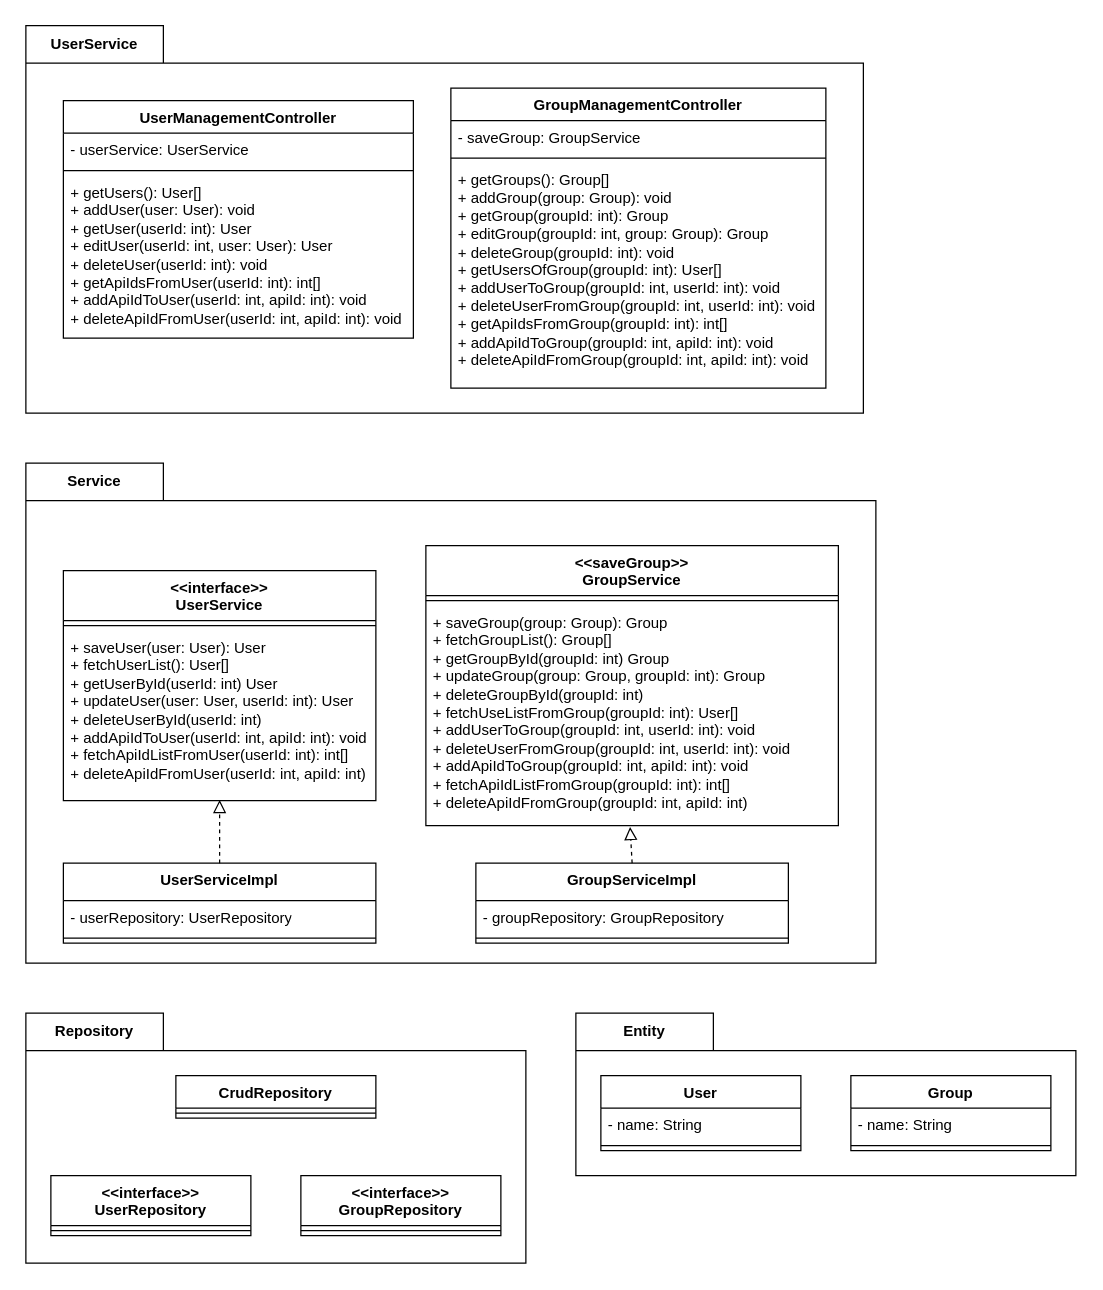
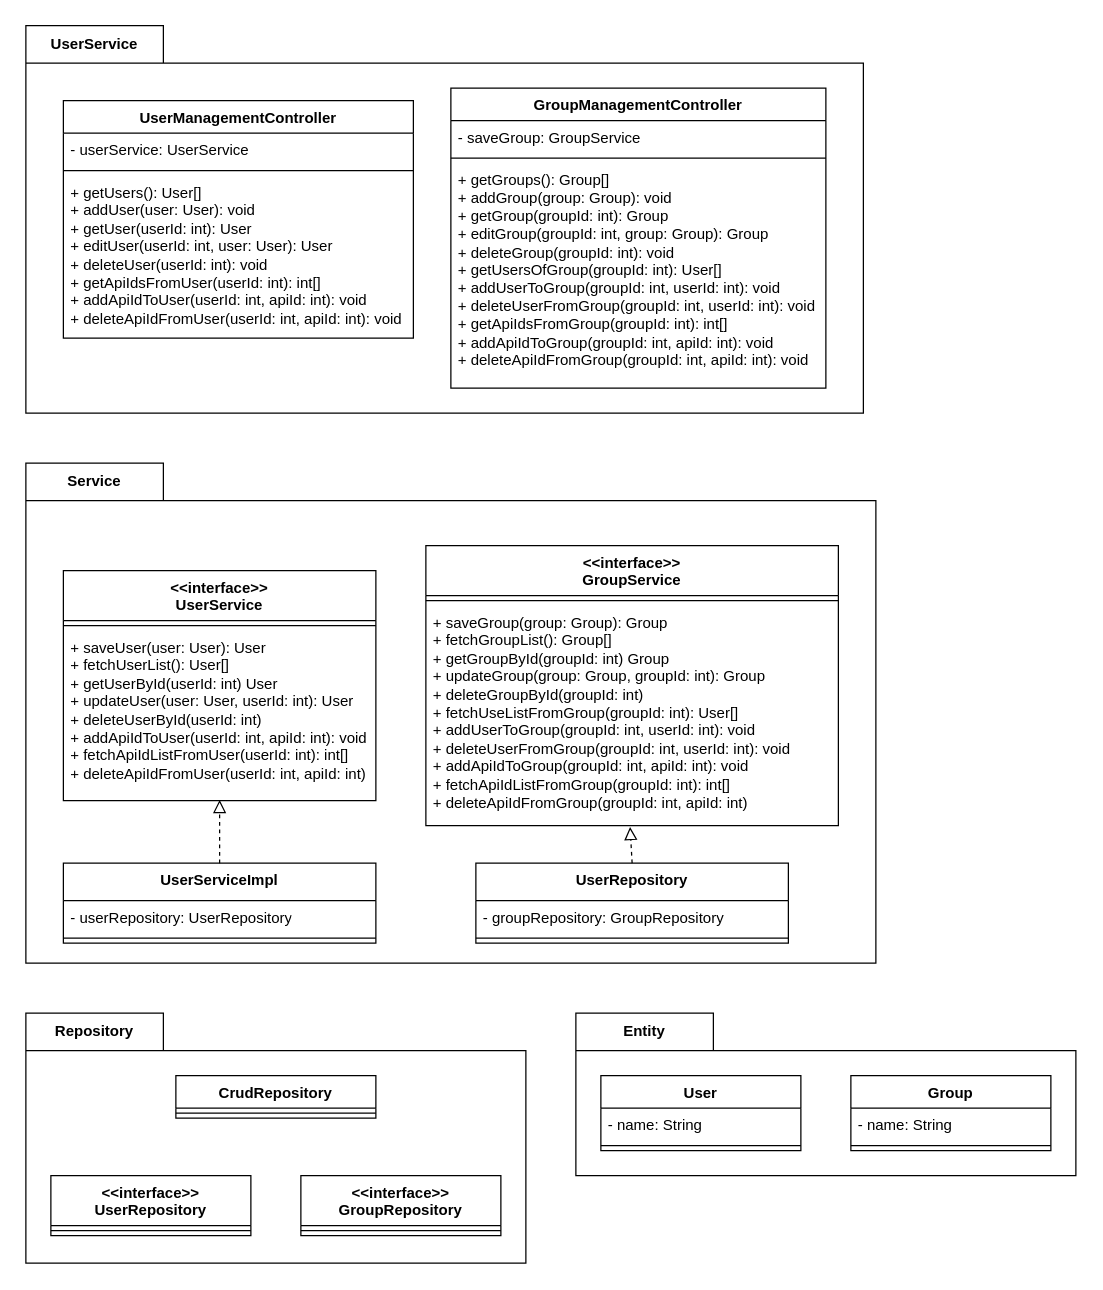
  <mxCell id="0" />
  <mxCell id="1" parent="0" />
  <mxCell id="2" value="UserService" style="shape=folder;fontStyle=1;tabWidth=110;tabHeight=30;tabPosition=left;html=1;boundedLbl=1;labelInHeader=1;container=1;collapsible=0;whiteSpace=wrap;" vertex="1" parent="1"><mxGeometry x="20" y="20" width="670" height="310" as="geometry" /></mxCell>
  <mxCell id="3" value="" style="html=1;strokeColor=none;resizeWidth=1;resizeHeight=1;fillColor=none;part=1;connectable=0;allowArrows=0;deletable=0;whiteSpace=wrap;" vertex="1" parent="2"><mxGeometry width="670" height="217" relative="1" as="geometry"><mxPoint y="30" as="offset" /></mxGeometry></mxCell>
  <mxCell id="4" value="UserManagementController" style="swimlane;fontStyle=1;align=center;verticalAlign=top;childLayout=stackLayout;horizontal=1;startSize=26;horizontalStack=0;resizeParent=1;resizeParentMax=0;resizeLast=0;collapsible=1;marginBottom=0;whiteSpace=wrap;html=1;" vertex="1" parent="2"><mxGeometry x="30" y="60" width="280" height="190" as="geometry" /></mxCell>
  <mxCell id="5" value="- userService: UserService" style="text;strokeColor=none;fillColor=none;align=left;verticalAlign=top;spacingLeft=4;spacingRight=4;overflow=hidden;rotatable=0;points=[[0,0.5],[1,0.5]];portConstraint=eastwest;whiteSpace=wrap;html=1;" vertex="1" parent="4"><mxGeometry y="26" width="280" height="26" as="geometry" /></mxCell>
  <mxCell id="6" value="" style="line;strokeWidth=1;fillColor=none;align=left;verticalAlign=middle;spacingTop=-1;spacingLeft=3;spacingRight=3;rotatable=0;labelPosition=right;points=[];portConstraint=eastwest;strokeColor=inherit;" vertex="1" parent="4"><mxGeometry y="52" width="280" height="8" as="geometry" /></mxCell>
  <mxCell id="7" value="+ getUsers(): User[]&lt;br&gt;+ addUser(user: User): void&lt;div&gt;+ getUser(userId: int): User&lt;br&gt;+ editUser(userId: int, user: User): User&lt;/div&gt;&lt;div&gt;+ deleteUser(userId: int): void&lt;/div&gt;&lt;div&gt;+ getApiIdsFromUser(userId: int): int[]&lt;/div&gt;&lt;div&gt;+ addApiIdToUser(userId: int, apiId: int): void&lt;/div&gt;&lt;div&gt;+ deleteApiIdFromUser(userId: int, apiId: int): void&lt;/div&gt;" style="text;strokeColor=none;fillColor=none;align=left;verticalAlign=top;spacingLeft=4;spacingRight=4;overflow=hidden;rotatable=0;points=[[0,0.5],[1,0.5]];portConstraint=eastwest;whiteSpace=wrap;html=1;" vertex="1" parent="4"><mxGeometry y="60" width="280" height="130" as="geometry" /></mxCell>
  <mxCell id="8" value="GroupManagementController" style="swimlane;fontStyle=1;align=center;verticalAlign=top;childLayout=stackLayout;horizontal=1;startSize=26;horizontalStack=0;resizeParent=1;resizeParentMax=0;resizeLast=0;collapsible=1;marginBottom=0;whiteSpace=wrap;html=1;" vertex="1" parent="2"><mxGeometry x="340" y="50" width="300" height="240" as="geometry" /></mxCell>
  <mxCell id="9" value="- saveGroup: GroupService" style="text;strokeColor=none;fillColor=none;align=left;verticalAlign=top;spacingLeft=4;spacingRight=4;overflow=hidden;rotatable=0;points=[[0,0.5],[1,0.5]];portConstraint=eastwest;whiteSpace=wrap;html=1;" vertex="1" parent="8"><mxGeometry y="26" width="300" height="26" as="geometry" /></mxCell>
  <mxCell id="10" value="" style="line;strokeWidth=1;fillColor=none;align=left;verticalAlign=middle;spacingTop=-1;spacingLeft=3;spacingRight=3;rotatable=0;labelPosition=right;points=[];portConstraint=eastwest;strokeColor=inherit;" vertex="1" parent="8"><mxGeometry y="52" width="300" height="8" as="geometry" /></mxCell>
  <mxCell id="11" value="+ getGroups(): Group[]&lt;br&gt;+ addGroup(group: Group): void&lt;div&gt;+ getGroup(groupId: int): Group&lt;br&gt;+ editGroup(groupId: int, group: Group): Group&lt;/div&gt;&lt;div&gt;+ deleteGroup(groupId: int): void&lt;br&gt;+ getUsersOfGroup(groupId: int): User[]&lt;/div&gt;&lt;div&gt;+ addUserToGroup(groupId: int, userId: int): void&lt;/div&gt;&lt;div&gt;+ deleteUserFromGroup(groupId: int, userId: int): void&lt;/div&gt;&lt;div&gt;+ getApiIdsFromGroup(groupId: int): int[]&lt;/div&gt;&lt;div&gt;+ addApiIdToGroup(groupId: int, apiId: int): void&lt;/div&gt;&lt;div&gt;+ deleteApiIdFromGroup(groupId: int, apiId: int): void&lt;/div&gt;" style="text;strokeColor=none;fillColor=none;align=left;verticalAlign=top;spacingLeft=4;spacingRight=4;overflow=hidden;rotatable=0;points=[[0,0.5],[1,0.5]];portConstraint=eastwest;whiteSpace=wrap;html=1;" vertex="1" parent="8"><mxGeometry y="60" width="300" height="180" as="geometry" /></mxCell>
  <mxCell id="12" value="Entity" style="shape=folder;fontStyle=1;tabWidth=110;tabHeight=30;tabPosition=left;html=1;boundedLbl=1;labelInHeader=1;container=1;collapsible=0;whiteSpace=wrap;" vertex="1" parent="1"><mxGeometry x="460" y="810" width="400" height="130" as="geometry" /></mxCell>
  <mxCell id="13" value="" style="html=1;strokeColor=none;resizeWidth=1;resizeHeight=1;fillColor=none;part=1;connectable=0;allowArrows=0;deletable=0;whiteSpace=wrap;" vertex="1" parent="12"><mxGeometry width="400" height="91" relative="1" as="geometry"><mxPoint y="30" as="offset" /></mxGeometry></mxCell>
  <mxCell id="14" value="User" style="swimlane;fontStyle=1;align=center;verticalAlign=top;childLayout=stackLayout;horizontal=1;startSize=26;horizontalStack=0;resizeParent=1;resizeParentMax=0;resizeLast=0;collapsible=1;marginBottom=0;whiteSpace=wrap;html=1;" vertex="1" parent="12"><mxGeometry x="20" y="50" width="160" height="60" as="geometry" /></mxCell>
  <mxCell id="15" value="- name: String" style="text;strokeColor=none;fillColor=none;align=left;verticalAlign=top;spacingLeft=4;spacingRight=4;overflow=hidden;rotatable=0;points=[[0,0.5],[1,0.5]];portConstraint=eastwest;whiteSpace=wrap;html=1;" vertex="1" parent="14"><mxGeometry y="26" width="160" height="26" as="geometry" /></mxCell>
  <mxCell id="16" value="" style="line;strokeWidth=1;fillColor=none;align=left;verticalAlign=middle;spacingTop=-1;spacingLeft=3;spacingRight=3;rotatable=0;labelPosition=right;points=[];portConstraint=eastwest;strokeColor=inherit;" vertex="1" parent="14"><mxGeometry y="52" width="160" height="8" as="geometry" /></mxCell>
  <mxCell id="17" value="Group" style="swimlane;fontStyle=1;align=center;verticalAlign=top;childLayout=stackLayout;horizontal=1;startSize=26;horizontalStack=0;resizeParent=1;resizeParentMax=0;resizeLast=0;collapsible=1;marginBottom=0;whiteSpace=wrap;html=1;" vertex="1" parent="12"><mxGeometry x="220" y="50" width="160" height="60" as="geometry" /></mxCell>
  <mxCell id="18" value="- name: String" style="text;strokeColor=none;fillColor=none;align=left;verticalAlign=top;spacingLeft=4;spacingRight=4;overflow=hidden;rotatable=0;points=[[0,0.5],[1,0.5]];portConstraint=eastwest;whiteSpace=wrap;html=1;" vertex="1" parent="17"><mxGeometry y="26" width="160" height="26" as="geometry" /></mxCell>
  <mxCell id="19" value="" style="line;strokeWidth=1;fillColor=none;align=left;verticalAlign=middle;spacingTop=-1;spacingLeft=3;spacingRight=3;rotatable=0;labelPosition=right;points=[];portConstraint=eastwest;strokeColor=inherit;" vertex="1" parent="17"><mxGeometry y="52" width="160" height="8" as="geometry" /></mxCell>
  <mxCell id="20" value="Repository" style="shape=folder;fontStyle=1;tabWidth=110;tabHeight=30;tabPosition=left;html=1;boundedLbl=1;labelInHeader=1;container=1;collapsible=0;whiteSpace=wrap;" vertex="1" parent="1"><mxGeometry x="20" y="810" width="400" height="200" as="geometry" /></mxCell>
  <mxCell id="21" value="" style="html=1;strokeColor=none;resizeWidth=1;resizeHeight=1;fillColor=none;part=1;connectable=0;allowArrows=0;deletable=0;whiteSpace=wrap;" vertex="1" parent="20"><mxGeometry width="400" height="140" relative="1" as="geometry"><mxPoint y="30" as="offset" /></mxGeometry></mxCell>
  <mxCell id="22" value="&amp;lt;&amp;lt;interface&amp;gt;&amp;gt;&lt;br&gt;UserRepository" style="swimlane;fontStyle=1;align=center;verticalAlign=top;childLayout=stackLayout;horizontal=1;startSize=40;horizontalStack=0;resizeParent=1;resizeParentMax=0;resizeLast=0;collapsible=1;marginBottom=0;whiteSpace=wrap;html=1;" vertex="1" parent="20"><mxGeometry x="20" y="130" width="160" height="48" as="geometry" /></mxCell>
  <mxCell id="23" value="" style="line;strokeWidth=1;fillColor=none;align=left;verticalAlign=middle;spacingTop=-1;spacingLeft=3;spacingRight=3;rotatable=0;labelPosition=right;points=[];portConstraint=eastwest;strokeColor=inherit;" vertex="1" parent="22"><mxGeometry y="40" width="160" height="8" as="geometry" /></mxCell>
  <mxCell id="24" value="&amp;lt;&amp;lt;interface&amp;gt;&amp;gt;&lt;br&gt;GroupRepository" style="swimlane;fontStyle=1;align=center;verticalAlign=top;childLayout=stackLayout;horizontal=1;startSize=40;horizontalStack=0;resizeParent=1;resizeParentMax=0;resizeLast=0;collapsible=1;marginBottom=0;whiteSpace=wrap;html=1;" vertex="1" parent="20"><mxGeometry x="220" y="130" width="160" height="48" as="geometry" /></mxCell>
  <mxCell id="25" value="" style="line;strokeWidth=1;fillColor=none;align=left;verticalAlign=middle;spacingTop=-1;spacingLeft=3;spacingRight=3;rotatable=0;labelPosition=right;points=[];portConstraint=eastwest;strokeColor=inherit;" vertex="1" parent="24"><mxGeometry y="40" width="160" height="8" as="geometry" /></mxCell>
  <mxCell id="26" value="CrudRepository" style="swimlane;fontStyle=1;align=center;verticalAlign=top;childLayout=stackLayout;horizontal=1;startSize=26;horizontalStack=0;resizeParent=1;resizeParentMax=0;resizeLast=0;collapsible=1;marginBottom=0;whiteSpace=wrap;html=1;" vertex="1" parent="20"><mxGeometry x="120" y="50" width="160" height="34" as="geometry" /></mxCell>
  <mxCell id="27" value="" style="line;strokeWidth=1;fillColor=none;align=left;verticalAlign=middle;spacingTop=-1;spacingLeft=3;spacingRight=3;rotatable=0;labelPosition=right;points=[];portConstraint=eastwest;strokeColor=inherit;" vertex="1" parent="26"><mxGeometry y="26" width="160" height="8" as="geometry" /></mxCell>
  <mxCell id="28" value="Service" style="shape=folder;fontStyle=1;tabWidth=110;tabHeight=30;tabPosition=left;html=1;boundedLbl=1;labelInHeader=1;container=1;collapsible=0;whiteSpace=wrap;" vertex="1" parent="1"><mxGeometry x="20" y="370" width="680" height="400" as="geometry" /></mxCell>
  <mxCell id="29" value="" style="html=1;strokeColor=none;resizeWidth=1;resizeHeight=1;fillColor=none;part=1;connectable=0;allowArrows=0;deletable=0;whiteSpace=wrap;" vertex="1" parent="28"><mxGeometry width="680" height="280" relative="1" as="geometry"><mxPoint y="30" as="offset" /></mxGeometry></mxCell>
  <mxCell id="30" value="&amp;lt;&amp;lt;interface&amp;gt;&amp;gt;&lt;div&gt;UserService&lt;/div&gt;" style="swimlane;fontStyle=1;align=center;verticalAlign=top;childLayout=stackLayout;horizontal=1;startSize=40;horizontalStack=0;resizeParent=1;resizeParentMax=0;resizeLast=0;collapsible=1;marginBottom=0;whiteSpace=wrap;html=1;" vertex="1" parent="28"><mxGeometry x="30" y="86" width="250" height="184" as="geometry" /></mxCell>
  <mxCell id="31" value="" style="line;strokeWidth=1;fillColor=none;align=left;verticalAlign=middle;spacingTop=-1;spacingLeft=3;spacingRight=3;rotatable=0;labelPosition=right;points=[];portConstraint=eastwest;strokeColor=inherit;" vertex="1" parent="30"><mxGeometry y="40" width="250" height="8" as="geometry" /></mxCell>
  <mxCell id="32" value="+ saveUser(user: User): User&lt;br&gt;+ fetchUserList(): User[]&lt;div&gt;+ getUserById(userId: int) User&lt;br&gt;&lt;div&gt;+ updateUser(user: User, userId: int): User&lt;br&gt;+ deleteUserById(userId: int)&lt;/div&gt;&lt;/div&gt;&lt;div&gt;+ addApiIdToUser(userId: int, apiId: int): void&lt;br&gt;+ fetchApiIdListFromUser(userId: int): int[]&lt;/div&gt;&lt;div&gt;+ deleteApiIdFromUser(userId: int, apiId: int)&lt;/div&gt;" style="text;strokeColor=none;fillColor=none;align=left;verticalAlign=top;spacingLeft=4;spacingRight=4;overflow=hidden;rotatable=0;points=[[0,0.5],[1,0.5]];portConstraint=eastwest;whiteSpace=wrap;html=1;" vertex="1" parent="30"><mxGeometry y="48" width="250" height="136" as="geometry" /></mxCell>
- <mxCell id="33" value="&amp;lt;&amp;lt;saveGroup&amp;gt;&amp;gt;&lt;div&gt;GroupService&lt;/div&gt;" style="swimlane;fontStyle=1;align=center;verticalAlign=top;childLayout=stackLayout;horizontal=1;startSize=40;horizontalStack=0;resizeParent=1;resizeParentMax=0;resizeLast=0;collapsible=1;marginBottom=0;whiteSpace=wrap;html=1;" vertex="1" parent="28"><mxGeometry x="320" y="66" width="330" height="224" as="geometry" /></mxCell>
+ <mxCell id="33" value="&amp;lt;&amp;lt;interface&amp;gt;&amp;gt;&lt;div&gt;GroupService&lt;/div&gt;" style="swimlane;fontStyle=1;align=center;verticalAlign=top;childLayout=stackLayout;horizontal=1;startSize=40;horizontalStack=0;resizeParent=1;resizeParentMax=0;resizeLast=0;collapsible=1;marginBottom=0;whiteSpace=wrap;html=1;" vertex="1" parent="28"><mxGeometry x="320" y="66" width="330" height="224" as="geometry" /></mxCell>
  <mxCell id="34" value="" style="line;strokeWidth=1;fillColor=none;align=left;verticalAlign=middle;spacingTop=-1;spacingLeft=3;spacingRight=3;rotatable=0;labelPosition=right;points=[];portConstraint=eastwest;strokeColor=inherit;" vertex="1" parent="33"><mxGeometry y="40" width="330" height="8" as="geometry" /></mxCell>
  <mxCell id="35" value="+ saveGroup(group: Group): Group&lt;br&gt;+ fetchGroupList(): Group[]&lt;div&gt;+ getGroupById(groupId: int) Group&lt;br&gt;&lt;div&gt;+ updateGroup(group: Group, groupId: int): Group&lt;br&gt;+ deleteGroupById(groupId: int)&lt;br&gt;&lt;div&gt;+ fetchUseListFromGroup(groupId: int): User[]&lt;/div&gt;&lt;div&gt;+ addUserToGroup(groupId: int, userId: int): void&lt;/div&gt;&lt;div&gt;+ deleteUserFromGroup(groupId: int, userId: int): void&lt;/div&gt;&lt;/div&gt;&lt;/div&gt;&lt;div&gt;+ addApiIdToGroup(groupId: int, apiId: int): void&lt;br&gt;+ fetchApiIdListFromGroup(groupId: int): int[]&lt;/div&gt;&lt;div&gt;+ deleteApiIdFromGroup(groupId: int, apiId: int)&lt;/div&gt;" style="text;strokeColor=none;fillColor=none;align=left;verticalAlign=top;spacingLeft=4;spacingRight=4;overflow=hidden;rotatable=0;points=[[0,0.5],[1,0.5]];portConstraint=eastwest;whiteSpace=wrap;html=1;" vertex="1" parent="33"><mxGeometry y="48" width="330" height="176" as="geometry" /></mxCell>
  <mxCell id="36" value="&lt;span style=&quot;background-color: transparent; color: light-dark(rgb(0, 0, 0), rgb(255, 255, 255));&quot;&gt;UserServiceImpl&lt;/span&gt;" style="swimlane;fontStyle=1;align=center;verticalAlign=top;childLayout=stackLayout;horizontal=1;startSize=30;horizontalStack=0;resizeParent=1;resizeParentMax=0;resizeLast=0;collapsible=1;marginBottom=0;whiteSpace=wrap;html=1;" vertex="1" parent="28"><mxGeometry x="30" y="320" width="250" height="64" as="geometry" /></mxCell>
  <mxCell id="37" value="- userRepository: UserRepository" style="text;strokeColor=none;fillColor=none;align=left;verticalAlign=top;spacingLeft=4;spacingRight=4;overflow=hidden;rotatable=0;points=[[0,0.5],[1,0.5]];portConstraint=eastwest;whiteSpace=wrap;html=1;" vertex="1" parent="36"><mxGeometry y="30" width="250" height="26" as="geometry" /></mxCell>
  <mxCell id="38" value="" style="line;strokeWidth=1;fillColor=none;align=left;verticalAlign=middle;spacingTop=-1;spacingLeft=3;spacingRight=3;rotatable=0;labelPosition=right;points=[];portConstraint=eastwest;strokeColor=inherit;" vertex="1" parent="36"><mxGeometry y="56" width="250" height="8" as="geometry" /></mxCell>
- <mxCell id="39" value="&lt;span style=&quot;background-color: transparent; color: light-dark(rgb(0, 0, 0), rgb(255, 255, 255));&quot;&gt;GroupServiceImpl&lt;/span&gt;" style="swimlane;fontStyle=1;align=center;verticalAlign=top;childLayout=stackLayout;horizontal=1;startSize=30;horizontalStack=0;resizeParent=1;resizeParentMax=0;resizeLast=0;collapsible=1;marginBottom=0;whiteSpace=wrap;html=1;" vertex="1" parent="28"><mxGeometry x="360" y="320" width="250" height="64" as="geometry" /></mxCell>
+ <mxCell id="39" value="&lt;span style=&quot;background-color: transparent; color: light-dark(rgb(0, 0, 0), rgb(255, 255, 255));&quot;&gt;UserRepository&lt;/span&gt;" style="swimlane;fontStyle=1;align=center;verticalAlign=top;childLayout=stackLayout;horizontal=1;startSize=30;horizontalStack=0;resizeParent=1;resizeParentMax=0;resizeLast=0;collapsible=1;marginBottom=0;whiteSpace=wrap;html=1;" vertex="1" parent="28"><mxGeometry x="360" y="320" width="250" height="64" as="geometry" /></mxCell>
  <mxCell id="40" value="- groupRepository: GroupRepository" style="text;strokeColor=none;fillColor=none;align=left;verticalAlign=top;spacingLeft=4;spacingRight=4;overflow=hidden;rotatable=0;points=[[0,0.5],[1,0.5]];portConstraint=eastwest;whiteSpace=wrap;html=1;" vertex="1" parent="39"><mxGeometry y="30" width="250" height="26" as="geometry" /></mxCell>
  <mxCell id="41" value="" style="line;strokeWidth=1;fillColor=none;align=left;verticalAlign=middle;spacingTop=-1;spacingLeft=3;spacingRight=3;rotatable=0;labelPosition=right;points=[];portConstraint=eastwest;strokeColor=inherit;" vertex="1" parent="39"><mxGeometry y="56" width="250" height="8" as="geometry" /></mxCell>
  <mxCell id="42" value="" style="endArrow=block;startArrow=none;endFill=0;startFill=0;endSize=8;html=1;verticalAlign=bottom;dashed=1;labelBackgroundColor=none;rounded=0;exitX=0.5;exitY=0;exitDx=0;exitDy=0;entryX=0.495;entryY=1.006;entryDx=0;entryDy=0;entryPerimeter=0;" edge="1" parent="28" source="39" target="35"><mxGeometry width="160" relative="1" as="geometry"><mxPoint x="730" y="270" as="sourcePoint" /><mxPoint x="890" y="270" as="targetPoint" /></mxGeometry></mxCell>
  <mxCell id="43" value="" style="endArrow=block;startArrow=none;endFill=0;startFill=0;endSize=8;html=1;verticalAlign=bottom;dashed=1;labelBackgroundColor=none;rounded=0;entryX=0.5;entryY=0.996;entryDx=0;entryDy=0;entryPerimeter=0;exitX=0.5;exitY=0;exitDx=0;exitDy=0;" edge="1" parent="28" source="36" target="32"><mxGeometry width="160" relative="1" as="geometry"><mxPoint x="780" y="180" as="sourcePoint" /><mxPoint x="940" y="180" as="targetPoint" /></mxGeometry></mxCell>
